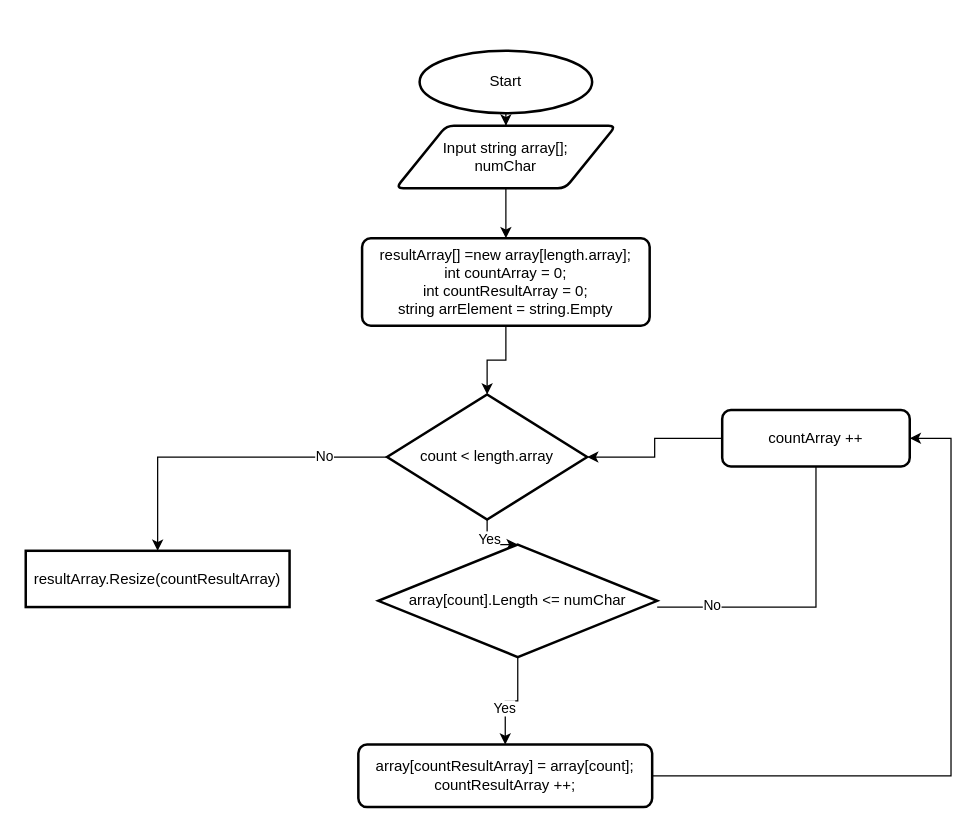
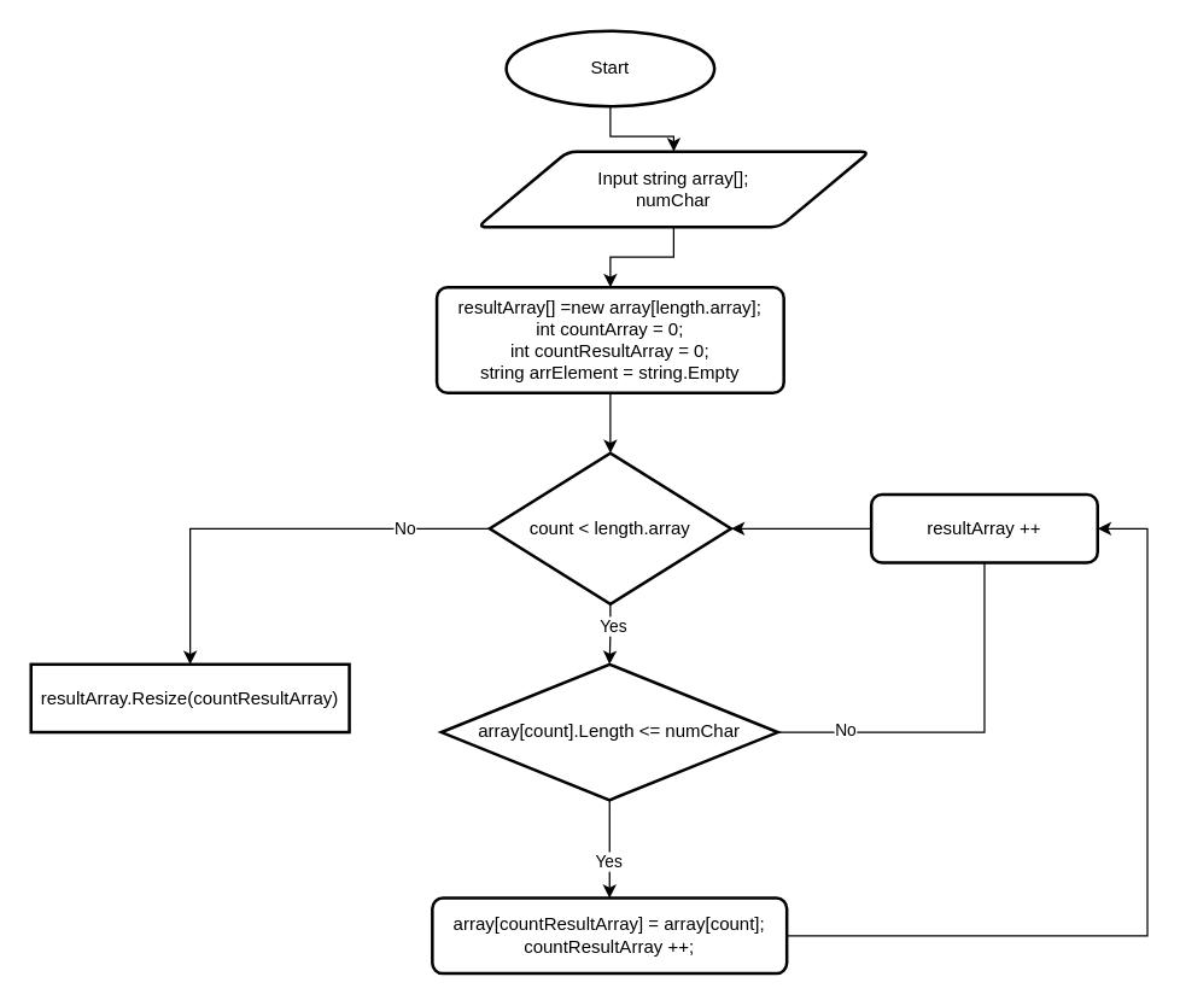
  <mxCell id="0" />
  <mxCell id="1" parent="0" />
  <mxCell id="2" style="edgeStyle=orthogonalEdgeStyle;rounded=0;orthogonalLoop=1;jettySize=auto;html=1;entryX=0.5;entryY=0;entryDx=0;entryDy=0;" edge="1" parent="1" source="3" target="5"><mxGeometry relative="1" as="geometry" /></mxCell>
- <mxCell id="3" value="Start" style="strokeWidth=2;html=1;shape=mxgraph.flowchart.start_1;whiteSpace=wrap;" vertex="1" parent="1"><mxGeometry x="335" y="40" width="138" height="50" as="geometry" /></mxCell>
+ <mxCell id="3" value="Start" style="strokeWidth=2;html=1;shape=mxgraph.flowchart.start_1;whiteSpace=wrap;" vertex="1" parent="1"><mxGeometry x="335" y="20" width="138" height="50" as="geometry" /></mxCell>
  <mxCell id="4" style="edgeStyle=orthogonalEdgeStyle;rounded=0;orthogonalLoop=1;jettySize=auto;html=1;entryX=0.5;entryY=0;entryDx=0;entryDy=0;" edge="1" parent="1" source="5" target="12"><mxGeometry relative="1" as="geometry" /></mxCell>
- <mxCell id="5" value="Input string array[];&lt;br&gt;numChar" style="shape=parallelogram;html=1;strokeWidth=2;perimeter=parallelogramPerimeter;whiteSpace=wrap;rounded=1;arcSize=12;size=0.23;" vertex="1" parent="1"><mxGeometry x="316" y="100" width="176" height="50" as="geometry" /></mxCell>
+ <mxCell id="5" value="Input string array[];&lt;br&gt;numChar" style="shape=parallelogram;html=1;strokeWidth=2;perimeter=parallelogramPerimeter;whiteSpace=wrap;rounded=1;arcSize=12;size=0.23;" vertex="1" parent="1"><mxGeometry x="316" y="100" width="260" height="50" as="geometry" /></mxCell>
  <mxCell id="6" style="edgeStyle=orthogonalEdgeStyle;rounded=0;orthogonalLoop=1;jettySize=auto;html=1;entryX=0.5;entryY=0;entryDx=0;entryDy=0;" edge="1" parent="1" source="10" target="22"><mxGeometry relative="1" as="geometry"><mxPoint x="210" y="350" as="targetPoint" /></mxGeometry></mxCell>
  <mxCell id="7" value="No" style="edgeLabel;html=1;align=center;verticalAlign=middle;resizable=0;points=[];" vertex="1" connectable="0" parent="6"><mxGeometry x="-0.607" y="-1" relative="1" as="geometry"><mxPoint as="offset" /></mxGeometry></mxCell>
  <mxCell id="8" value="" style="edgeStyle=orthogonalEdgeStyle;rounded=0;orthogonalLoop=1;jettySize=auto;html=1;" edge="1" parent="1" source="10" target="17"><mxGeometry relative="1" as="geometry" /></mxCell>
  <mxCell id="9" value="Yes" style="edgeLabel;html=1;align=center;verticalAlign=middle;resizable=0;points=[];" vertex="1" connectable="0" parent="8"><mxGeometry x="-0.304" y="1" relative="1" as="geometry"><mxPoint as="offset" /></mxGeometry></mxCell>
- <mxCell id="10" value="count &amp;lt; length.array" style="strokeWidth=2;html=1;shape=mxgraph.flowchart.decision;whiteSpace=wrap;" vertex="1" parent="1"><mxGeometry x="309" y="315" width="160" height="100" as="geometry" /></mxCell>
+ <mxCell id="10" value="count &amp;lt; length.array" style="strokeWidth=2;html=1;shape=mxgraph.flowchart.decision;whiteSpace=wrap;" vertex="1" parent="1"><mxGeometry x="324" y="300" width="160" height="100" as="geometry" /></mxCell>
  <mxCell id="11" value="" style="edgeStyle=orthogonalEdgeStyle;rounded=0;orthogonalLoop=1;jettySize=auto;html=1;" edge="1" parent="1" source="12" target="10"><mxGeometry relative="1" as="geometry" /></mxCell>
  <mxCell id="12" value="resultArray[] =new array[length.array];&lt;br&gt;int countArray = 0;&lt;br&gt;int countResultArray&amp;nbsp;= 0;&lt;br&gt;string&amp;nbsp;arrElement&amp;nbsp;&lt;span style=&quot;background-color: initial;&quot;&gt;= string.Empty&lt;/span&gt;" style="rounded=1;whiteSpace=wrap;html=1;absoluteArcSize=1;arcSize=14;strokeWidth=2;" vertex="1" parent="1"><mxGeometry x="289" y="190" width="230" height="70" as="geometry" /></mxCell>
  <mxCell id="13" value="" style="edgeStyle=orthogonalEdgeStyle;rounded=0;orthogonalLoop=1;jettySize=auto;html=1;" edge="1" parent="1" source="17" target="19"><mxGeometry relative="1" as="geometry" /></mxCell>
  <mxCell id="14" value="Yes" style="edgeLabel;html=1;align=center;verticalAlign=middle;resizable=0;points=[];" vertex="1" connectable="0" parent="13"><mxGeometry x="0.244" y="-1" relative="1" as="geometry"><mxPoint as="offset" /></mxGeometry></mxCell>
  <mxCell id="15" style="edgeStyle=orthogonalEdgeStyle;rounded=0;orthogonalLoop=1;jettySize=auto;html=1;entryX=0.5;entryY=1;entryDx=0;entryDy=0;endArrow=none;" edge="1" parent="1" source="17" target="21"><mxGeometry relative="1" as="geometry"><Array as="points"><mxPoint x="652" y="485" /></Array></mxGeometry></mxCell>
  <mxCell id="16" value="No" style="edgeLabel;html=1;align=center;verticalAlign=middle;resizable=0;points=[];" vertex="1" connectable="0" parent="15"><mxGeometry x="-0.645" y="2" relative="1" as="geometry"><mxPoint as="offset" /></mxGeometry></mxCell>
- <mxCell id="17" value="array[count].Length &amp;lt;= numChar" style="strokeWidth=2;html=1;shape=mxgraph.flowchart.decision;whiteSpace=wrap;" vertex="1" parent="1"><mxGeometry x="302" y="435" width="223" height="90" as="geometry" /></mxCell>
+ <mxCell id="17" value="array[count].Length &amp;lt;= numChar" style="strokeWidth=2;html=1;shape=mxgraph.flowchart.decision;whiteSpace=wrap;" vertex="1" parent="1"><mxGeometry x="292" y="440" width="223" height="90" as="geometry" /></mxCell>
  <mxCell id="18" style="edgeStyle=orthogonalEdgeStyle;rounded=0;orthogonalLoop=1;jettySize=auto;html=1;entryX=1;entryY=0.5;entryDx=0;entryDy=0;" edge="1" parent="1" source="19" target="21"><mxGeometry relative="1" as="geometry"><mxPoint x="760" y="360" as="targetPoint" /><Array as="points"><mxPoint x="760" y="620" /><mxPoint x="760" y="350" /></Array></mxGeometry></mxCell>
  <mxCell id="19" value="array[countResultArray] = array[count]&lt;span style=&quot;background-color: initial;&quot;&gt;;&lt;/span&gt;&lt;br&gt;countResultArray ++;" style="rounded=1;whiteSpace=wrap;html=1;absoluteArcSize=1;arcSize=14;strokeWidth=2;" vertex="1" parent="1"><mxGeometry x="286" y="595" width="235" height="50" as="geometry" /></mxCell>
  <mxCell id="20" style="edgeStyle=orthogonalEdgeStyle;rounded=0;orthogonalLoop=1;jettySize=auto;html=1;exitX=0;exitY=0.5;exitDx=0;exitDy=0;entryX=1;entryY=0.5;entryDx=0;entryDy=0;entryPerimeter=0;" edge="1" parent="1" source="21" target="10"><mxGeometry relative="1" as="geometry" /></mxCell>
- <mxCell id="21" value="countArray ++" style="rounded=1;whiteSpace=wrap;html=1;absoluteArcSize=1;arcSize=14;strokeWidth=2;" vertex="1" parent="1"><mxGeometry x="577" y="327.5" width="150" height="45" as="geometry" /></mxCell>
+ <mxCell id="21" value="resultArray ++" style="rounded=1;whiteSpace=wrap;html=1;absoluteArcSize=1;arcSize=14;strokeWidth=2;" vertex="1" parent="1"><mxGeometry x="577" y="327.5" width="150" height="45" as="geometry" /></mxCell>
  <mxCell id="22" value="resultArray.Resize(countResultArray)" style="whiteSpace=wrap;html=1;absoluteArcSize=1;arcSize=14;strokeWidth=2;rounded=0;" vertex="1" parent="1"><mxGeometry x="20" y="440" width="211" height="45" as="geometry" /></mxCell>
